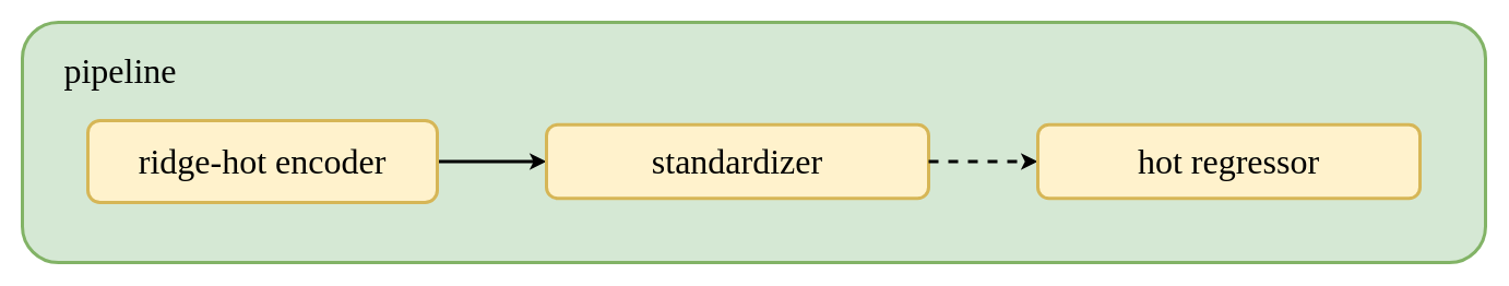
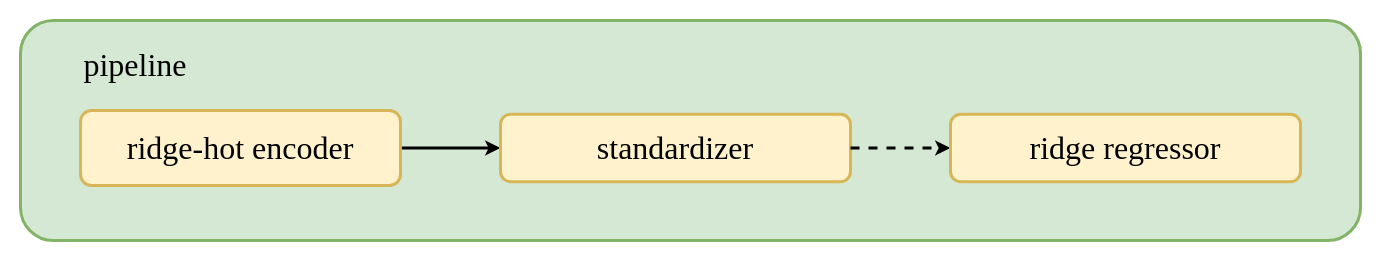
  <mxCell id="0" />
  <mxCell id="1" parent="0" />
  <mxCell id="2" value="" style="rounded=1;whiteSpace=wrap;html=1;strokeWidth=3;fillColor=#d5e8d4;strokeColor=#82b366;" parent="1" vertex="1"><mxGeometry x="20" y="20" width="1340" height="220" as="geometry" /></mxCell>
  <mxCell id="3" style="edgeStyle=orthogonalEdgeStyle;rounded=0;orthogonalLoop=1;jettySize=auto;html=1;entryX=0;entryY=0.5;entryDx=0;entryDy=0;strokeWidth=3;" edge="1" parent="1" source="4" target="5"><mxGeometry relative="1" as="geometry" /></mxCell>
  <mxCell id="4" value="" style="rounded=1;whiteSpace=wrap;html=1;strokeWidth=3;fillColor=#fff2cc;strokeColor=#d6b656;" parent="1" vertex="1"><mxGeometry x="80" y="110" width="320" height="75" as="geometry" /></mxCell>
  <mxCell id="5" value="" style="rounded=1;whiteSpace=wrap;html=1;strokeWidth=3;fillColor=#fff2cc;strokeColor=#d6b656;" parent="1" vertex="1"><mxGeometry x="500" y="113.75" width="350" height="67.5" as="geometry" /></mxCell>
- <mxCell id="6" value="pipeline" style="text;html=1;strokeColor=none;fillColor=none;align=center;verticalAlign=middle;whiteSpace=wrap;rounded=0;fontSize=32;fontFamily=Lucida Console;fontStyle=0" parent="1" vertex="1"><mxGeometry x="25" y="40" width="170" height="50" as="geometry" /></mxCell>
+ <mxCell id="6" value="pipeline" style="text;html=1;strokeColor=none;fillColor=none;align=center;verticalAlign=middle;whiteSpace=wrap;rounded=0;fontSize=32;fontFamily=Lucida Console;fontStyle=0" parent="1" vertex="1"><mxGeometry x="50" y="40" width="170" height="50" as="geometry" /></mxCell>
  <mxCell id="7" value="ridge-hot encoder" style="text;html=1;strokeColor=none;fillColor=none;align=center;verticalAlign=middle;whiteSpace=wrap;rounded=0;fontSize=32;fontFamily=Lucida Console;" parent="1" vertex="1"><mxGeometry x="50" y="127.5" width="380" height="40" as="geometry" /></mxCell>
  <mxCell id="8" style="edgeStyle=orthogonalEdgeStyle;rounded=0;orthogonalLoop=1;jettySize=auto;html=1;strokeWidth=3;dashed=1;" edge="1" parent="1" source="9" target="11"><mxGeometry relative="1" as="geometry" /></mxCell>
  <mxCell id="9" value="standardizer" style="text;html=1;strokeColor=none;fillColor=none;align=center;verticalAlign=middle;whiteSpace=wrap;rounded=0;fontSize=32;fontFamily=Lucida Console;" parent="1" vertex="1"><mxGeometry x="500" y="125" width="350" height="45" as="geometry" /></mxCell>
  <mxCell id="10" value="" style="rounded=1;whiteSpace=wrap;html=1;strokeWidth=3;fillColor=#fff2cc;strokeColor=#d6b656;" vertex="1" parent="1"><mxGeometry x="950" y="113.75" width="350" height="67.5" as="geometry" /></mxCell>
- <mxCell id="11" value="hot regressor" style="text;html=1;strokeColor=none;fillColor=none;align=center;verticalAlign=middle;whiteSpace=wrap;rounded=0;fontSize=32;fontFamily=Lucida Console;" vertex="1" parent="1"><mxGeometry x="950" y="125" width="350" height="45" as="geometry" /></mxCell>
+ <mxCell id="11" value="ridge regressor" style="text;html=1;strokeColor=none;fillColor=none;align=center;verticalAlign=middle;whiteSpace=wrap;rounded=0;fontSize=32;fontFamily=Lucida Console;" vertex="1" parent="1"><mxGeometry x="950" y="125" width="350" height="45" as="geometry" /></mxCell>
